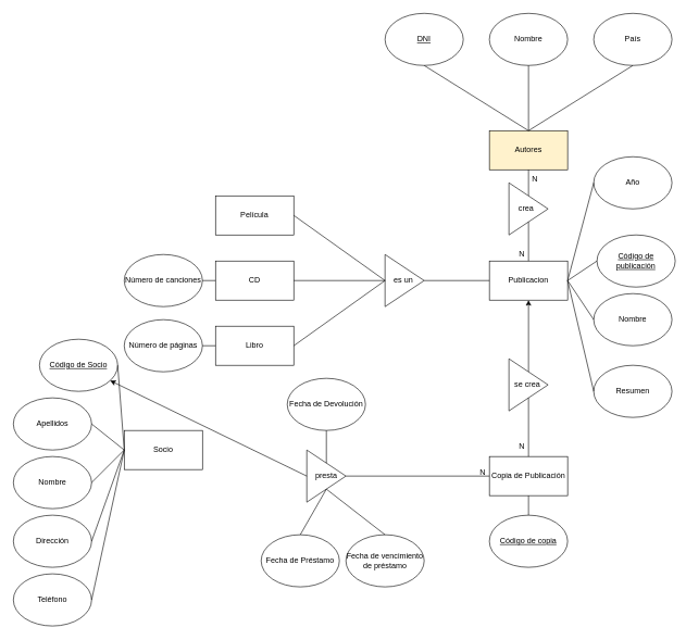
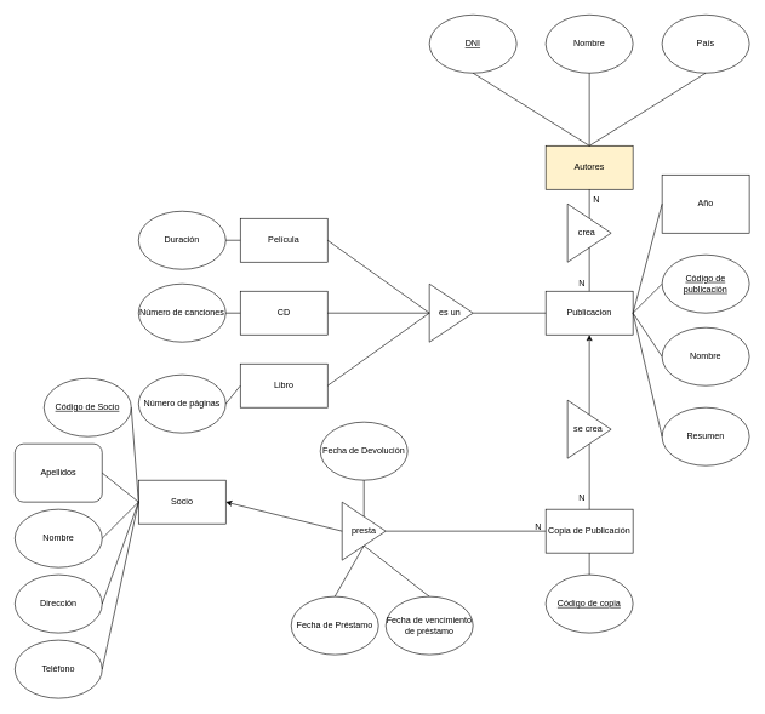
  <mxCell id="0" />
  <mxCell id="1" parent="0" />
  <mxCell id="2" value="Socio" style="rounded=0;whiteSpace=wrap;html=1;" vertex="1" parent="1"><mxGeometry x="190" y="660" width="120" height="60" as="geometry" /></mxCell>
  <mxCell id="3" value="Nombre" style="ellipse;whiteSpace=wrap;html=1;" vertex="1" parent="1"><mxGeometry x="20" y="700" width="120" height="80" as="geometry" /></mxCell>
- <mxCell id="4" value="Apellidos" style="ellipse;whiteSpace=wrap;html=1;" vertex="1" parent="1"><mxGeometry x="20" y="610" width="120" height="80" as="geometry" /></mxCell>
+ <mxCell id="4" value="Apellidos" style="whiteSpace=wrap;html=1;rounded=1;" vertex="1" parent="1"><mxGeometry x="20" y="610" width="120" height="80" as="geometry" /></mxCell>
  <mxCell id="5" value="&lt;u&gt;Código de Socio&lt;/u&gt;" style="ellipse;whiteSpace=wrap;html=1;" vertex="1" parent="1"><mxGeometry x="60" y="520" width="120" height="80" as="geometry" /></mxCell>
  <mxCell id="6" value="Dirección" style="ellipse;whiteSpace=wrap;html=1;" vertex="1" parent="1"><mxGeometry x="20" y="790" width="120" height="80" as="geometry" /></mxCell>
  <mxCell id="7" value="Teléfono" style="ellipse;whiteSpace=wrap;html=1;" vertex="1" parent="1"><mxGeometry x="20" y="880" width="120" height="80" as="geometry" /></mxCell>
  <mxCell id="8" value="" style="endArrow=none;html=1;rounded=0;entryX=0;entryY=0.5;entryDx=0;entryDy=0;exitX=1;exitY=0.5;exitDx=0;exitDy=0;" edge="1" parent="1" source="7" target="2"><mxGeometry width="50" height="50" relative="1" as="geometry"><mxPoint x="160" y="860" as="sourcePoint" /><mxPoint x="210" y="810" as="targetPoint" /></mxGeometry></mxCell>
  <mxCell id="9" value="" style="endArrow=none;html=1;rounded=0;entryX=0;entryY=0.5;entryDx=0;entryDy=0;exitX=1;exitY=0.5;exitDx=0;exitDy=0;" edge="1" parent="1" source="5" target="2"><mxGeometry width="50" height="50" relative="1" as="geometry"><mxPoint x="200" y="630" as="sourcePoint" /><mxPoint x="250" y="580" as="targetPoint" /></mxGeometry></mxCell>
  <mxCell id="10" value="" style="endArrow=none;html=1;rounded=0;entryX=0;entryY=0.5;entryDx=0;entryDy=0;exitX=1;exitY=0.5;exitDx=0;exitDy=0;" edge="1" parent="1" source="6" target="2"><mxGeometry width="50" height="50" relative="1" as="geometry"><mxPoint x="130" y="750" as="sourcePoint" /><mxPoint x="180" y="700" as="targetPoint" /></mxGeometry></mxCell>
  <mxCell id="11" value="" style="endArrow=none;html=1;rounded=0;exitX=1;exitY=0.5;exitDx=0;exitDy=0;entryX=0;entryY=0.5;entryDx=0;entryDy=0;" edge="1" parent="1" source="4" target="2"><mxGeometry width="50" height="50" relative="1" as="geometry"><mxPoint x="210" y="640" as="sourcePoint" /><mxPoint x="260" y="590" as="targetPoint" /></mxGeometry></mxCell>
  <mxCell id="12" value="" style="endArrow=none;html=1;rounded=0;exitX=1;exitY=0.5;exitDx=0;exitDy=0;entryX=0;entryY=0.5;entryDx=0;entryDy=0;" edge="1" parent="1" source="3" target="2"><mxGeometry width="50" height="50" relative="1" as="geometry"><mxPoint x="220" y="610" as="sourcePoint" /><mxPoint x="270" y="560" as="targetPoint" /></mxGeometry></mxCell>
  <mxCell id="13" value="Publicacion" style="rounded=0;whiteSpace=wrap;html=1;" vertex="1" parent="1"><mxGeometry x="750" y="400" width="120" height="60" as="geometry" /></mxCell>
  <mxCell id="14" value="Copia de Publicación" style="rounded=0;whiteSpace=wrap;html=1;" vertex="1" parent="1"><mxGeometry x="750" y="700" width="120" height="60" as="geometry" /></mxCell>
  <mxCell id="15" value="presta" style="triangle;whiteSpace=wrap;html=1;rotation=0;" vertex="1" parent="1"><mxGeometry x="470" y="690" width="60" height="80" as="geometry" /></mxCell>
  <mxCell id="16" value="&lt;u&gt;Código de copia&lt;/u&gt;" style="ellipse;whiteSpace=wrap;html=1;" vertex="1" parent="1"><mxGeometry x="750" y="790" width="120" height="80" as="geometry" /></mxCell>
  <mxCell id="17" value="" style="endArrow=none;html=1;rounded=0;entryX=0.5;entryY=1;entryDx=0;entryDy=0;exitX=0.5;exitY=0;exitDx=0;exitDy=0;" edge="1" parent="1" source="16" target="14"><mxGeometry width="50" height="50" relative="1" as="geometry"><mxPoint x="440" y="850" as="sourcePoint" /><mxPoint x="490" y="800" as="targetPoint" /></mxGeometry></mxCell>
- <mxCell id="18" value="&lt;u&gt;Código de publicación&lt;/u&gt;" style="ellipse;whiteSpace=wrap;html=1;" vertex="1" parent="1"><mxGeometry x="915" y="360" width="120" height="80" as="geometry" /></mxCell>
+ <mxCell id="18" value="&lt;u&gt;Código de publicación&lt;/u&gt;" style="ellipse;whiteSpace=wrap;html=1;" vertex="1" parent="1"><mxGeometry x="910" y="350" width="120" height="80" as="geometry" /></mxCell>
  <mxCell id="19" value="Nombre" style="ellipse;whiteSpace=wrap;html=1;" vertex="1" parent="1"><mxGeometry x="910" width="120" height="80" as="geometry" y="450" /></mxCell>
- <mxCell id="20" value="Año" style="ellipse;whiteSpace=wrap;html=1;" vertex="1" parent="1"><mxGeometry x="910" y="240" width="120" height="80" as="geometry" /></mxCell>
+ <mxCell id="20" value="Año" style="whiteSpace=wrap;html=1;rounded=0;" vertex="1" parent="1"><mxGeometry x="910" y="240" width="120" height="80" as="geometry" /></mxCell>
  <mxCell id="21" value="Resumen" style="ellipse;whiteSpace=wrap;html=1;" vertex="1" parent="1"><mxGeometry x="910" y="560" width="120" height="80" as="geometry" /></mxCell>
  <mxCell id="22" value="" style="endArrow=none;html=1;rounded=0;entryX=0;entryY=0.5;entryDx=0;entryDy=0;exitX=1;exitY=0.5;exitDx=0;exitDy=0;" edge="1" parent="1" source="13" target="20"><mxGeometry width="50" height="50" relative="1" as="geometry"><mxPoint x="600" y="380" as="sourcePoint" /><mxPoint x="650" y="330" as="targetPoint" /></mxGeometry></mxCell>
  <mxCell id="23" value="" style="endArrow=none;html=1;rounded=0;entryX=0;entryY=0.5;entryDx=0;entryDy=0;exitX=1;exitY=0.5;exitDx=0;exitDy=0;" edge="1" parent="1" source="13" target="18"><mxGeometry width="50" height="50" relative="1" as="geometry"><mxPoint x="840" y="320" as="sourcePoint" /><mxPoint x="890" y="270" as="targetPoint" /></mxGeometry></mxCell>
  <mxCell id="24" value="" style="endArrow=none;html=1;rounded=0;entryX=0;entryY=0.5;entryDx=0;entryDy=0;exitX=1;exitY=0.5;exitDx=0;exitDy=0;" edge="1" parent="1" source="13" target="19"><mxGeometry width="50" height="50" relative="1" as="geometry"><mxPoint x="620" y="630" as="sourcePoint" /><mxPoint x="670" y="580" as="targetPoint" /></mxGeometry></mxCell>
  <mxCell id="25" value="" style="endArrow=none;html=1;rounded=0;entryX=0;entryY=0.5;entryDx=0;entryDy=0;exitX=1;exitY=0.5;exitDx=0;exitDy=0;" edge="1" parent="1" source="13" target="21"><mxGeometry width="50" height="50" relative="1" as="geometry"><mxPoint x="590" y="670" as="sourcePoint" /><mxPoint x="640" y="620" as="targetPoint" /></mxGeometry></mxCell>
  <mxCell id="26" value="Autores" style="rounded=0;whiteSpace=wrap;html=1;fillColor=#fff2cc;" vertex="1" parent="1"><mxGeometry x="750" y="200" width="120" height="60" as="geometry" /></mxCell>
  <mxCell id="27" value="&lt;u&gt;DNI&lt;/u&gt;" style="ellipse;whiteSpace=wrap;html=1;" vertex="1" parent="1"><mxGeometry x="590" y="20" width="120" height="80" as="geometry" /></mxCell>
  <mxCell id="28" value="Nombre" style="ellipse;whiteSpace=wrap;html=1;" vertex="1" parent="1"><mxGeometry x="750" y="20" width="120" height="80" as="geometry" /></mxCell>
  <mxCell id="29" value="País" style="ellipse;whiteSpace=wrap;html=1;" vertex="1" parent="1"><mxGeometry x="910" y="20" width="120" height="80" as="geometry" /></mxCell>
  <mxCell id="30" value="" style="endArrow=none;html=1;rounded=0;entryX=0.5;entryY=0;entryDx=0;entryDy=0;exitX=0.5;exitY=1;exitDx=0;exitDy=0;" edge="1" parent="1" source="27" target="26"><mxGeometry width="50" height="50" relative="1" as="geometry"><mxPoint x="400" y="330" as="sourcePoint" /><mxPoint x="450" y="280" as="targetPoint" /></mxGeometry></mxCell>
  <mxCell id="31" value="" style="endArrow=none;html=1;rounded=0;entryX=0.5;entryY=1;entryDx=0;entryDy=0;exitX=0.5;exitY=0;exitDx=0;exitDy=0;" edge="1" parent="1" source="26" target="28"><mxGeometry width="50" height="50" relative="1" as="geometry"><mxPoint x="470" y="330" as="sourcePoint" /><mxPoint x="520" y="280" as="targetPoint" /></mxGeometry></mxCell>
  <mxCell id="32" value="" style="endArrow=none;html=1;rounded=0;entryX=0.5;entryY=1;entryDx=0;entryDy=0;exitX=0.5;exitY=0;exitDx=0;exitDy=0;" edge="1" parent="1" source="26" target="29"><mxGeometry width="50" height="50" relative="1" as="geometry"><mxPoint x="590" y="290" as="sourcePoint" /><mxPoint x="640" y="240" as="targetPoint" /></mxGeometry></mxCell>
  <mxCell id="33" value="Libro" style="rounded=0;whiteSpace=wrap;html=1;" vertex="1" parent="1"><mxGeometry x="330" y="500" width="120" height="60" as="geometry" /></mxCell>
- <mxCell id="34" value="Número de páginas" style="ellipse;whiteSpace=wrap;html=1;" vertex="1" parent="1"><mxGeometry x="190" y="490" width="120" height="80" as="geometry" /></mxCell>
+ <mxCell id="34" value="Número de páginas" style="ellipse;whiteSpace=wrap;html=1;" vertex="1" parent="1"><mxGeometry x="190" y="515" width="120" height="80" as="geometry" /></mxCell>
  <mxCell id="35" value="CD" style="rounded=0;whiteSpace=wrap;html=1;" vertex="1" parent="1"><mxGeometry x="330" y="400" width="120" height="60" as="geometry" /></mxCell>
  <mxCell id="36" value="Número de canciones" style="ellipse;whiteSpace=wrap;html=1;" vertex="1" parent="1"><mxGeometry x="190" y="390" width="120" height="80" as="geometry" /></mxCell>
  <mxCell id="37" value="Película" style="rounded=0;whiteSpace=wrap;html=1;" vertex="1" parent="1"><mxGeometry x="330" y="300" width="120" height="60" as="geometry" /></mxCell>
+ <mxCell id="38" value="Duración" style="ellipse;whiteSpace=wrap;html=1;" vertex="1" parent="1"><mxGeometry x="190" y="290" width="120" height="80" as="geometry" /></mxCell>
  <mxCell id="39" value="es un&amp;nbsp;" style="triangle;whiteSpace=wrap;html=1;" vertex="1" parent="1"><mxGeometry x="590" y="390" width="60" height="80" as="geometry" /></mxCell>
  <mxCell id="40" value="" style="endArrow=classic;html=1;rounded=0;entryX=0.5;entryY=1;entryDx=0;entryDy=0;exitX=0.5;exitY=0;exitDx=0;exitDy=0;" edge="1" parent="1" source="41" target="13"><mxGeometry width="50" height="50" relative="1" as="geometry"><mxPoint x="800" y="540" as="sourcePoint" /><mxPoint x="800" y="520" as="targetPoint" /></mxGeometry></mxCell>
  <mxCell id="41" value="se crea&amp;nbsp;" style="triangle;whiteSpace=wrap;html=1;" vertex="1" parent="1"><mxGeometry x="780" y="550" width="60" height="80" as="geometry" /></mxCell>
  <mxCell id="42" value="" style="endArrow=none;html=1;rounded=0;entryX=0.5;entryY=1;entryDx=0;entryDy=0;exitX=0.5;exitY=0;exitDx=0;exitDy=0;" edge="1" parent="1" source="14" target="41"><mxGeometry width="50" height="50" relative="1" as="geometry"><mxPoint x="770" y="690" as="sourcePoint" /><mxPoint x="820" y="640" as="targetPoint" /></mxGeometry></mxCell>
  <mxCell id="43" value="N" style="text;html=1;align=center;verticalAlign=middle;whiteSpace=wrap;rounded=0;" vertex="1" parent="1"><mxGeometry x="770" y="670" width="60" height="30" as="geometry" /></mxCell>
  <mxCell id="44" value="Fecha de Préstamo" style="ellipse;whiteSpace=wrap;html=1;" vertex="1" parent="1"><mxGeometry x="400" y="820" width="120" height="80" as="geometry" /></mxCell>
  <mxCell id="45" value="Fecha de vencimiento de préstamo" style="ellipse;whiteSpace=wrap;html=1;" vertex="1" parent="1"><mxGeometry x="530" y="820" width="120" height="80" as="geometry" /></mxCell>
  <mxCell id="46" value="&lt;div&gt;Fecha de Devolución&lt;/div&gt;" style="ellipse;whiteSpace=wrap;html=1;" vertex="1" parent="1"><mxGeometry x="440" y="580" width="120" height="80" as="geometry" /></mxCell>
  <mxCell id="47" value="" style="endArrow=none;html=1;rounded=0;entryX=0;entryY=0.5;entryDx=0;entryDy=0;" edge="1" parent="1" source="39" target="13"><mxGeometry width="50" height="50" relative="1" as="geometry"><mxPoint x="550" y="370" as="sourcePoint" /><mxPoint x="600" y="320" as="targetPoint" /></mxGeometry></mxCell>
  <mxCell id="48" value="" style="endArrow=none;html=1;rounded=0;entryX=0;entryY=0.5;entryDx=0;entryDy=0;exitX=1;exitY=0.5;exitDx=0;exitDy=0;" edge="1" parent="1" source="35" target="39"><mxGeometry width="50" height="50" relative="1" as="geometry"><mxPoint x="490" as="sourcePoint" y="450" /><mxPoint x="540" y="400" as="targetPoint" /></mxGeometry></mxCell>
  <mxCell id="49" value="" style="endArrow=none;html=1;rounded=0;entryX=0;entryY=0.5;entryDx=0;entryDy=0;exitX=1;exitY=0.5;exitDx=0;exitDy=0;" edge="1" parent="1" source="37" target="39"><mxGeometry width="50" height="50" relative="1" as="geometry"><mxPoint x="510" y="330" as="sourcePoint" /><mxPoint x="560" y="280" as="targetPoint" /></mxGeometry></mxCell>
  <mxCell id="50" value="" style="endArrow=none;html=1;rounded=0;entryX=0;entryY=0.5;entryDx=0;entryDy=0;exitX=1;exitY=0.5;exitDx=0;exitDy=0;" edge="1" parent="1" source="33" target="39"><mxGeometry width="50" height="50" relative="1" as="geometry"><mxPoint x="480" y="520" as="sourcePoint" /><mxPoint x="530" y="470" as="targetPoint" /></mxGeometry></mxCell>
  <mxCell id="51" value="" style="endArrow=none;html=1;rounded=0;entryX=0.5;entryY=1;entryDx=0;entryDy=0;exitX=0.5;exitY=0;exitDx=0;exitDy=0;" edge="1" parent="1" source="52" target="26"><mxGeometry width="50" height="50" relative="1" as="geometry"><mxPoint x="810" y="310" as="sourcePoint" /><mxPoint x="820" y="300" as="targetPoint" /></mxGeometry></mxCell>
  <mxCell id="52" value="crea&amp;nbsp;&amp;nbsp;" style="triangle;whiteSpace=wrap;html=1;" vertex="1" parent="1"><mxGeometry x="780" y="280" width="60" height="80" as="geometry" /></mxCell>
  <mxCell id="53" value="" style="endArrow=none;html=1;rounded=0;entryX=0.5;entryY=1;entryDx=0;entryDy=0;exitX=0.5;exitY=0;exitDx=0;exitDy=0;" edge="1" parent="1" source="13" target="52"><mxGeometry width="50" height="50" relative="1" as="geometry"><mxPoint x="620" y="380" as="sourcePoint" /><mxPoint x="670" y="330" as="targetPoint" /></mxGeometry></mxCell>
  <mxCell id="54" value="N" style="text;html=1;align=center;verticalAlign=middle;whiteSpace=wrap;rounded=0;" vertex="1" parent="1"><mxGeometry x="770" y="375" width="60" height="30" as="geometry" /></mxCell>
  <mxCell id="55" value="N" style="text;html=1;align=center;verticalAlign=middle;whiteSpace=wrap;rounded=0;" vertex="1" parent="1"><mxGeometry x="790" y="260" width="60" height="30" as="geometry" /></mxCell>
+ <mxCell id="56" value="" style="endArrow=none;html=1;rounded=0;entryX=0;entryY=0.5;entryDx=0;entryDy=0;exitX=1;exitY=0.5;exitDx=0;exitDy=0;" edge="1" parent="1" source="38" target="37"><mxGeometry width="50" height="50" relative="1" as="geometry"><mxPoint x="310" y="500" as="sourcePoint" /><mxPoint x="360" as="targetPoint" y="450" /></mxGeometry></mxCell>
  <mxCell id="57" value="" style="endArrow=none;html=1;rounded=0;entryX=0;entryY=0.5;entryDx=0;entryDy=0;exitX=1;exitY=0.5;exitDx=0;exitDy=0;" edge="1" parent="1" source="36" target="35"><mxGeometry width="50" height="50" relative="1" as="geometry"><mxPoint x="250" y="460" as="sourcePoint" /><mxPoint x="300" y="410" as="targetPoint" /></mxGeometry></mxCell>
  <mxCell id="58" value="" style="endArrow=none;html=1;rounded=0;entryX=0;entryY=0.5;entryDx=0;entryDy=0;exitX=1;exitY=0.5;exitDx=0;exitDy=0;" edge="1" parent="1" source="34" target="33"><mxGeometry width="50" height="50" relative="1" as="geometry"><mxPoint x="240" y="560" as="sourcePoint" /><mxPoint x="290" y="510" as="targetPoint" /></mxGeometry></mxCell>
  <mxCell id="59" style="edgeStyle=orthogonalEdgeStyle;rounded=0;orthogonalLoop=1;jettySize=auto;html=1;exitX=0.5;exitY=1;exitDx=0;exitDy=0;" edge="1" parent="1" source="46" target="46"><mxGeometry relative="1" as="geometry" /></mxCell>
  <mxCell id="60" value="" style="endArrow=none;html=1;rounded=0;exitX=1;exitY=0.5;exitDx=0;exitDy=0;entryX=0;entryY=0.5;entryDx=0;entryDy=0;" edge="1" parent="1" source="15" target="14"><mxGeometry width="50" height="50" relative="1" as="geometry"><mxPoint x="600" y="740" as="sourcePoint" /><mxPoint x="650" y="690" as="targetPoint" /></mxGeometry></mxCell>
  <mxCell id="61" value="" style="endArrow=none;html=1;rounded=0;entryX=0.5;entryY=1;entryDx=0;entryDy=0;exitX=0.5;exitY=0;exitDx=0;exitDy=0;" edge="1" parent="1" source="15" target="46"><mxGeometry width="50" height="50" relative="1" as="geometry"><mxPoint x="300" y="860" as="sourcePoint" /><mxPoint x="350" y="810" as="targetPoint" /></mxGeometry></mxCell>
  <mxCell id="62" value="" style="endArrow=none;html=1;rounded=0;entryX=0.5;entryY=1;entryDx=0;entryDy=0;exitX=0.5;exitY=0;exitDx=0;exitDy=0;" edge="1" parent="1" source="44" target="15"><mxGeometry width="50" height="50" relative="1" as="geometry"><mxPoint x="360" y="800" as="sourcePoint" /><mxPoint x="410" y="750" as="targetPoint" /></mxGeometry></mxCell>
  <mxCell id="63" value="" style="endArrow=none;html=1;rounded=0;entryX=0.5;entryY=1;entryDx=0;entryDy=0;exitX=0.5;exitY=0;exitDx=0;exitDy=0;" edge="1" parent="1" source="45" target="15"><mxGeometry width="50" height="50" relative="1" as="geometry"><mxPoint x="600" y="820" as="sourcePoint" /><mxPoint x="650" y="770" as="targetPoint" /></mxGeometry></mxCell>
  <mxCell id="64" value="N" style="text;html=1;align=center;verticalAlign=middle;whiteSpace=wrap;rounded=0;" vertex="1" parent="1"><mxGeometry x="710" y="710" width="60" height="30" as="geometry" /></mxCell>
- <mxCell id="65" value="" style="endArrow=classic;html=1;rounded=0;exitX=0;exitY=0.5;exitDx=0;exitDy=0;" edge="1" parent="1" source="15" target="5"><mxGeometry width="50" height="50" relative="1" as="geometry"><mxPoint x="280" y="880" as="sourcePoint" /><mxPoint x="330" y="830" as="targetPoint" /></mxGeometry></mxCell>
+ <mxCell id="65" value="" style="endArrow=classic;html=1;rounded=0;entryX=1;entryY=0.5;entryDx=0;entryDy=0;exitX=0;exitY=0.5;exitDx=0;exitDy=0;" edge="1" parent="1" source="15" target="2"><mxGeometry width="50" height="50" relative="1" as="geometry"><mxPoint x="280" y="880" as="sourcePoint" /><mxPoint x="330" y="830" as="targetPoint" /></mxGeometry></mxCell>
